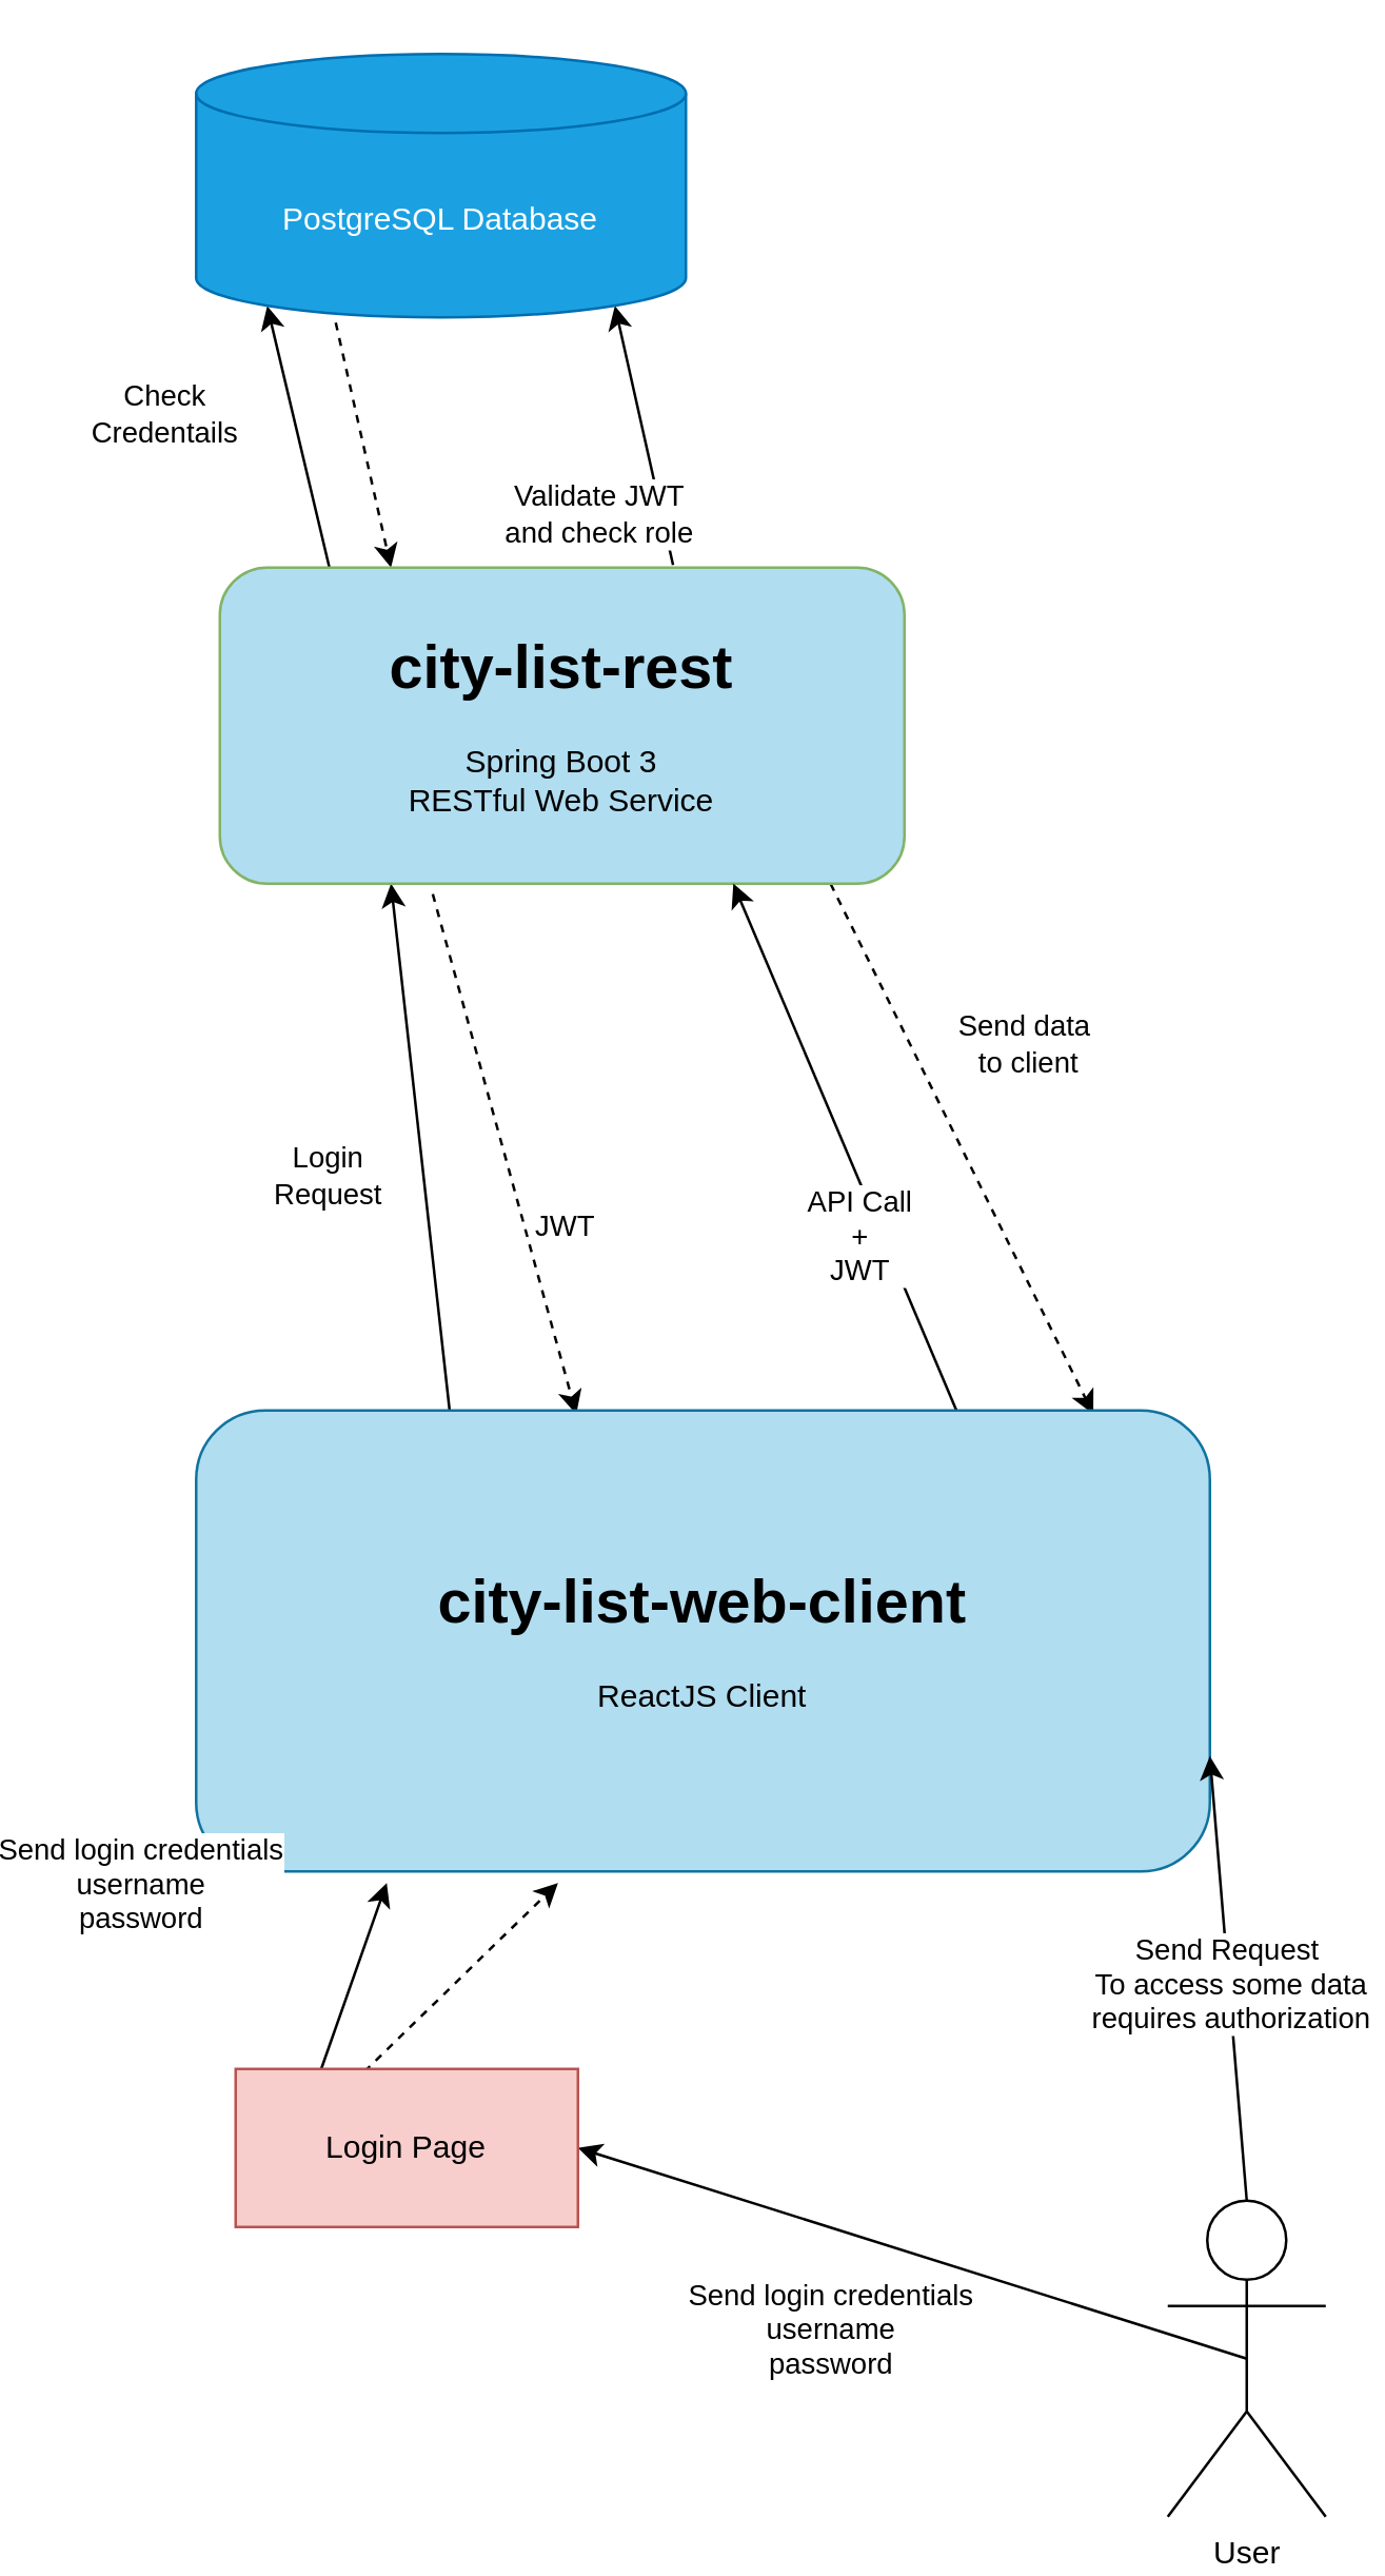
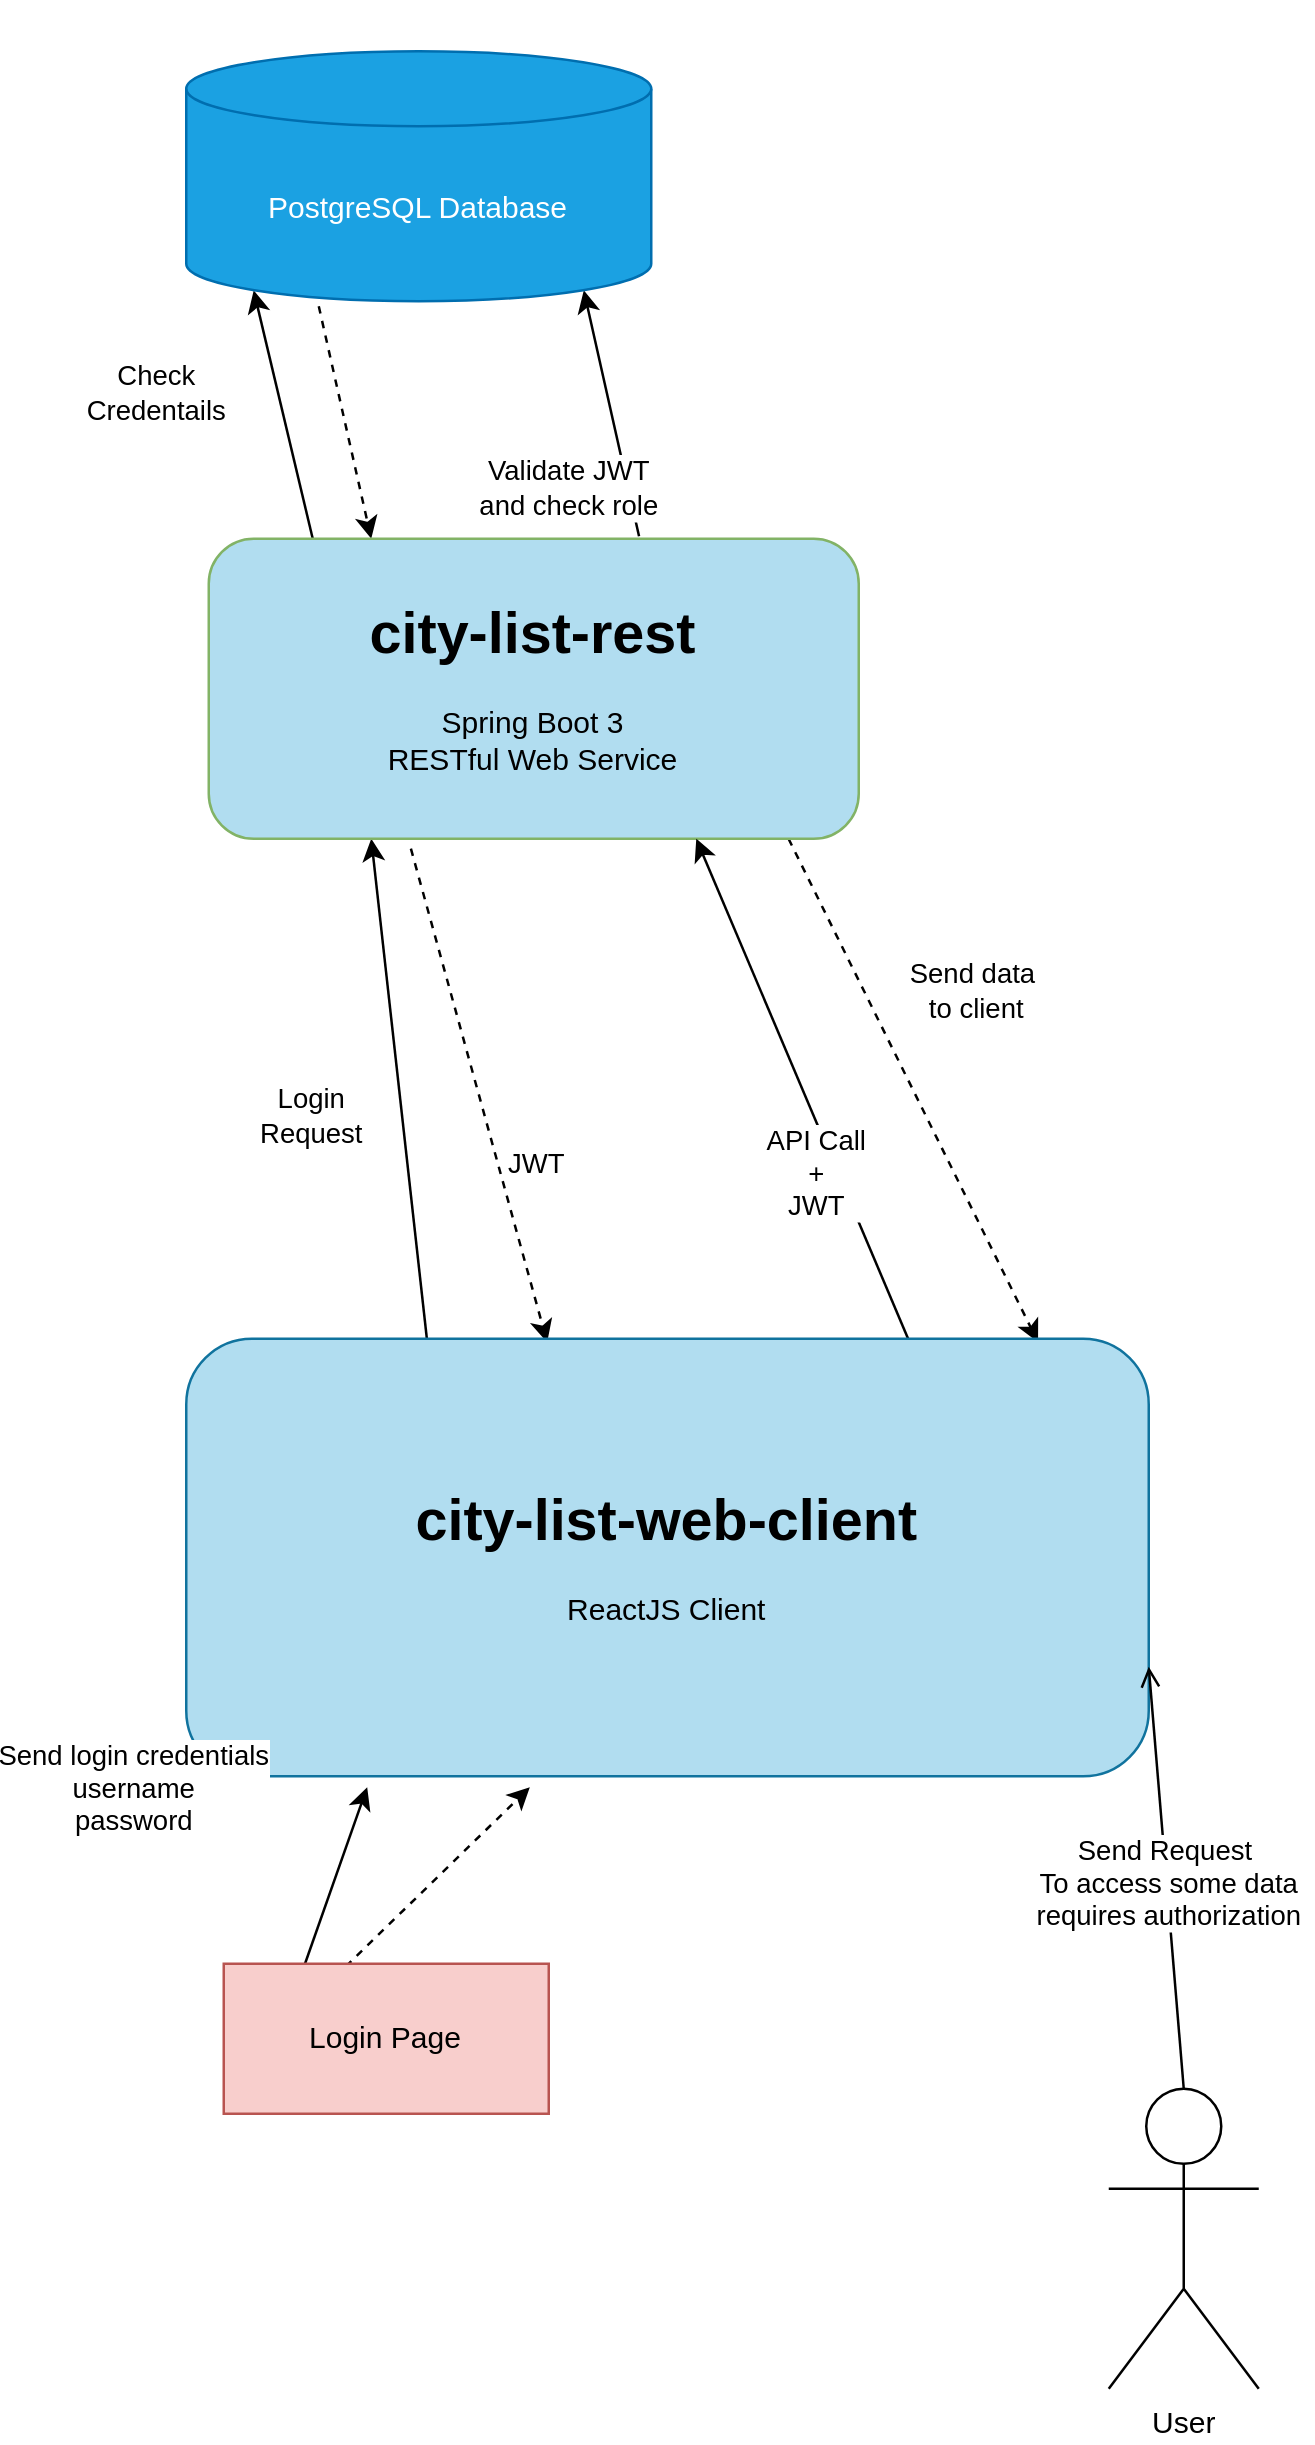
  <mxCell id="0" />
  <mxCell id="1" parent="0" />
  <mxCell id="2" style="rounded=0;orthogonalLoop=1;jettySize=auto;html=1;exitX=0.285;exitY=1.02;exitDx=0;exitDy=0;exitPerimeter=0;entryX=0.25;entryY=0;entryDx=0;entryDy=0;dashed=1;" parent="1" source="12" target="11" edge="1"><mxGeometry relative="1" as="geometry"><mxPoint x="111" y="205" as="targetPoint" /></mxGeometry></mxCell>
  <mxCell id="3" style="rounded=0;orthogonalLoop=1;jettySize=auto;html=1;exitX=0.16;exitY=0;exitDx=0;exitDy=0;entryX=0.145;entryY=1;entryDx=0;entryDy=-4.35;entryPerimeter=0;exitPerimeter=0;" parent="1" source="11" target="12" edge="1"><mxGeometry relative="1" as="geometry" /></mxCell>
  <mxCell id="4" value="&lt;span&gt;Check &lt;br&gt;Credentails&lt;/span&gt;" style="edgeLabel;html=1;align=center;verticalAlign=middle;resizable=0;points=[];fontStyle=0" vertex="1" connectable="0" parent="3"><mxGeometry x="-0.357" y="2" relative="1" as="geometry"><mxPoint x="-54" y="-27" as="offset" /></mxGeometry></mxCell>
  <mxCell id="5" style="rounded=0;orthogonalLoop=1;jettySize=auto;html=1;exitX=0.25;exitY=0;exitDx=0;exitDy=0;entryX=0.25;entryY=1;entryDx=0;entryDy=0;" parent="1" source="17" target="11" edge="1"><mxGeometry relative="1" as="geometry" /></mxCell>
  <mxCell id="6" value="&lt;span&gt;Login &lt;br&gt;Request&lt;/span&gt;" style="edgeLabel;html=1;align=center;verticalAlign=middle;resizable=0;points=[];fontStyle=0" vertex="1" connectable="0" parent="5"><mxGeometry x="-0.24" relative="1" as="geometry"><mxPoint x="-38" y="-14" as="offset" /></mxGeometry></mxCell>
  <mxCell id="7" style="edgeStyle=none;rounded=0;orthogonalLoop=1;jettySize=auto;html=1;exitX=0.662;exitY=-0.008;exitDx=0;exitDy=0;entryX=0.855;entryY=1;entryDx=0;entryDy=-4.35;entryPerimeter=0;exitPerimeter=0;" edge="1" parent="1" source="11" target="12"><mxGeometry relative="1" as="geometry" /></mxCell>
  <mxCell id="8" value="Validate JWT&lt;br&gt;and check role" style="edgeLabel;html=1;align=center;verticalAlign=middle;resizable=0;points=[];" vertex="1" connectable="0" parent="7"><mxGeometry x="0.653" relative="1" as="geometry"><mxPoint x="-10" y="61" as="offset" /></mxGeometry></mxCell>
  <mxCell id="9" style="edgeStyle=none;rounded=0;orthogonalLoop=1;jettySize=auto;html=1;exitX=0.892;exitY=1;exitDx=0;exitDy=0;entryX=0.885;entryY=0.008;entryDx=0;entryDy=0;entryPerimeter=0;exitPerimeter=0;dashed=1;" edge="1" parent="1" source="11" target="17"><mxGeometry relative="1" as="geometry" /></mxCell>
  <mxCell id="10" value="Send data&amp;nbsp;&lt;br&gt;to client" style="edgeLabel;html=1;align=center;verticalAlign=middle;resizable=0;points=[];" vertex="1" connectable="0" parent="9"><mxGeometry x="-0.28" y="1" relative="1" as="geometry"><mxPoint x="38" y="-12" as="offset" /></mxGeometry></mxCell>
  <mxCell id="11" value="&lt;font style=&quot;font-size: 23px;&quot;&gt;&lt;b&gt;city-list-rest&lt;/b&gt;&lt;br&gt;&lt;/font&gt;&lt;br&gt;Spring Boot 3&lt;br&gt;RESTful Web Service" style="rounded=1;whiteSpace=wrap;html=1;fillColor=#b1ddf0;strokeColor=#82b366;" parent="1" vertex="1"><mxGeometry x="51" y="215" width="260" height="120" as="geometry" /></mxCell>
  <mxCell id="12" value="PostgreSQL Database" style="shape=cylinder3;whiteSpace=wrap;html=1;boundedLbl=1;backgroundOutline=1;size=15;fillColor=#1ba1e2;strokeColor=#006EAF;fontColor=#ffffff;" parent="1" vertex="1"><mxGeometry x="42" y="20" width="186" height="100" as="geometry" /></mxCell>
  <mxCell id="13" style="rounded=0;orthogonalLoop=1;jettySize=auto;html=1;exitX=0.311;exitY=1.033;exitDx=0;exitDy=0;exitPerimeter=0;entryX=0.375;entryY=0.008;entryDx=0;entryDy=0;entryPerimeter=0;dashed=1;" parent="1" source="11" target="17" edge="1"><mxGeometry relative="1" as="geometry"><mxPoint x="131" y="525" as="targetPoint" /></mxGeometry></mxCell>
  <mxCell id="14" value="JWT" style="edgeLabel;html=1;align=center;verticalAlign=middle;resizable=0;points=[];fontStyle=0" vertex="1" connectable="0" parent="13"><mxGeometry x="0.08" y="-2" relative="1" as="geometry"><mxPoint x="22" y="18" as="offset" /></mxGeometry></mxCell>
  <mxCell id="15" style="edgeStyle=none;rounded=0;orthogonalLoop=1;jettySize=auto;html=1;exitX=0.75;exitY=0;exitDx=0;exitDy=0;entryX=0.75;entryY=1;entryDx=0;entryDy=0;" edge="1" parent="1" source="17" target="11"><mxGeometry relative="1" as="geometry" /></mxCell>
  <mxCell id="16" value="&lt;span&gt;API Call&lt;br&gt;+&lt;br&gt;JWT&lt;/span&gt;" style="edgeLabel;html=1;align=center;verticalAlign=middle;resizable=0;points=[];fontStyle=0" vertex="1" connectable="0" parent="15"><mxGeometry x="-0.22" y="-2" relative="1" as="geometry"><mxPoint x="-6" y="13" as="offset" /></mxGeometry></mxCell>
  <mxCell id="17" value="&lt;font style=&quot;font-size: 23px;&quot;&gt;&lt;b&gt;city-list-web-client&lt;/b&gt;&lt;br&gt;&lt;/font&gt;&lt;br&gt;ReactJS Client" style="rounded=1;whiteSpace=wrap;html=1;fillColor=#b1ddf0;strokeColor=#10739e;" parent="1" vertex="1"><mxGeometry x="42" y="535" width="385" height="175" as="geometry" /></mxCell>
- <mxCell id="18" style="rounded=0;orthogonalLoop=1;jettySize=auto;html=1;exitX=0.5;exitY=0.5;exitDx=0;exitDy=0;exitPerimeter=0;entryX=1;entryY=0.5;entryDx=0;entryDy=0;" parent="1" source="22" target="25" edge="1"><mxGeometry relative="1" as="geometry" /></mxCell>
- <mxCell id="19" value="Send login credentials&lt;br&gt;username&lt;br&gt;password" style="edgeLabel;html=1;align=center;verticalAlign=middle;resizable=0;points=[];" vertex="1" connectable="0" parent="18"><mxGeometry x="0.135" relative="1" as="geometry"><mxPoint x="-14" y="34" as="offset" /></mxGeometry></mxCell>
- <mxCell id="20" style="rounded=0;orthogonalLoop=1;jettySize=auto;html=1;exitX=0.5;exitY=0;exitDx=0;exitDy=0;exitPerimeter=0;entryX=1;entryY=0.75;entryDx=0;entryDy=0;" edge="1" parent="1" source="22" target="17"><mxGeometry relative="1" as="geometry" /></mxCell>
+ <mxCell id="20" style="rounded=0;orthogonalLoop=1;jettySize=auto;html=1;exitX=0.5;exitY=0;exitDx=0;exitDy=0;exitPerimeter=0;entryX=1;entryY=0.75;entryDx=0;entryDy=0;endArrow=open;" edge="1" parent="1" source="22" target="17"><mxGeometry relative="1" as="geometry" /></mxCell>
  <mxCell id="21" value="Send Request&amp;nbsp;&lt;br&gt;To access some data&lt;br&gt;requires authorization" style="edgeLabel;html=1;align=center;verticalAlign=middle;resizable=0;points=[];" vertex="1" connectable="0" parent="20"><mxGeometry x="-0.25" y="-3" relative="1" as="geometry"><mxPoint x="-4" y="-19" as="offset" /></mxGeometry></mxCell>
  <mxCell id="22" value="User" style="shape=umlActor;verticalLabelPosition=bottom;verticalAlign=top;html=1;outlineConnect=0;" parent="1" vertex="1"><mxGeometry x="411" y="835" width="60" height="120" as="geometry" /></mxCell>
  <mxCell id="23" style="edgeStyle=none;rounded=0;orthogonalLoop=1;jettySize=auto;html=1;exitX=0.376;exitY=0.017;exitDx=0;exitDy=0;entryX=0.357;entryY=1.025;entryDx=0;entryDy=0;dashed=1;entryPerimeter=0;exitPerimeter=0;" parent="1" source="25" target="17" edge="1"><mxGeometry relative="1" as="geometry" /></mxCell>
  <mxCell id="24" style="edgeStyle=none;rounded=0;orthogonalLoop=1;jettySize=auto;html=1;exitX=0.25;exitY=0;exitDx=0;exitDy=0;entryX=0.188;entryY=1.025;entryDx=0;entryDy=0;entryPerimeter=0;" edge="1" parent="1" source="25" target="17"><mxGeometry relative="1" as="geometry" /></mxCell>
  <mxCell id="25" value="Login Page" style="rounded=0;whiteSpace=wrap;html=1;fillColor=#f8cecc;strokeColor=#b85450;" parent="1" vertex="1"><mxGeometry x="57" y="785" width="130" height="60" as="geometry" /></mxCell>
  <mxCell id="26" value="Send login credentials&lt;br&gt;username&lt;br&gt;password" style="edgeLabel;html=1;align=center;verticalAlign=middle;resizable=0;points=[];" vertex="1" connectable="0" parent="1"><mxGeometry x="20.999" y="714.997" as="geometry" /></mxCell>
